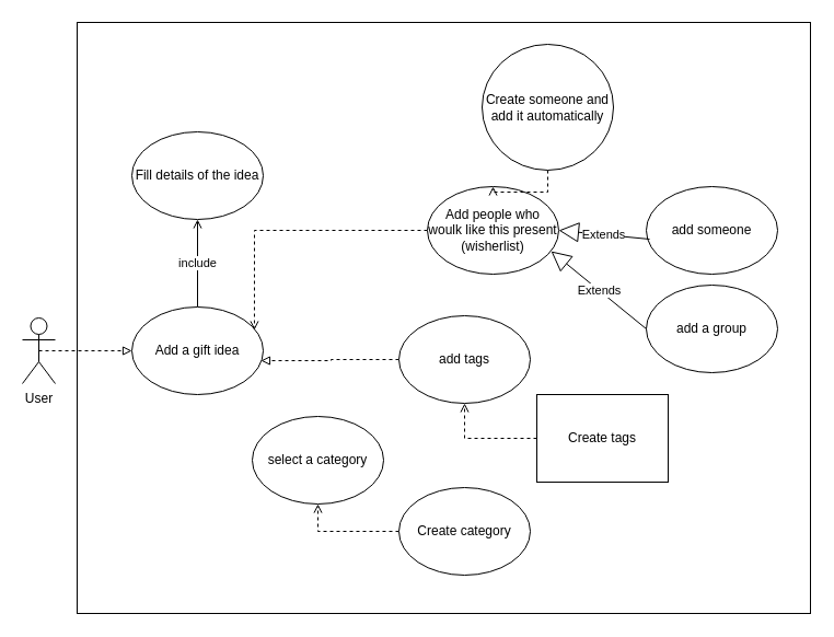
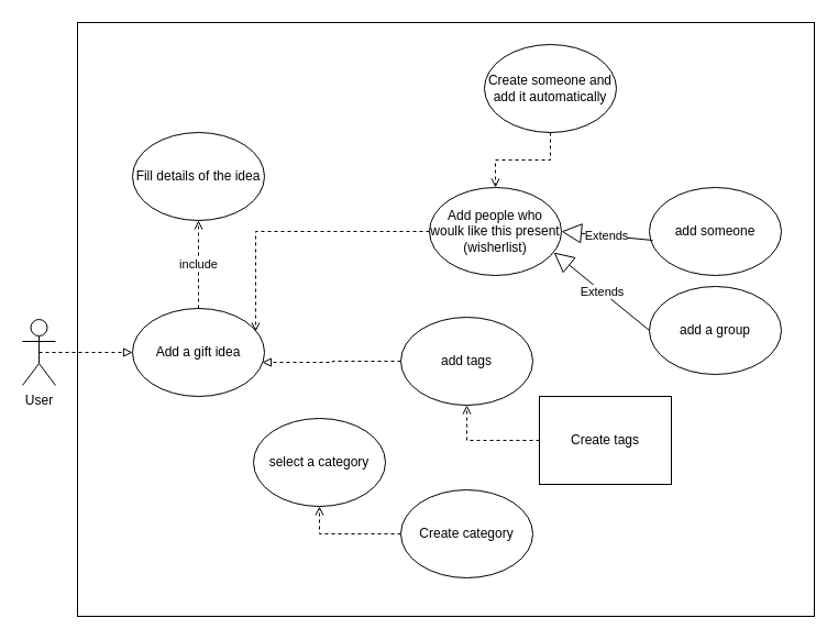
  <mxCell id="0" />
  <mxCell id="1" parent="0" />
  <mxCell id="2" value="" style="rounded=0;whiteSpace=wrap;html=1;" vertex="1" parent="1"><mxGeometry x="70" y="20" width="670" height="540" as="geometry" /></mxCell>
  <mxCell id="3" style="edgeStyle=orthogonalEdgeStyle;rounded=0;orthogonalLoop=1;jettySize=auto;html=1;exitX=0.5;exitY=0.5;exitDx=0;exitDy=0;exitPerimeter=0;entryX=0;entryY=0.5;entryDx=0;entryDy=0;dashed=1;endArrow=block;endFill=0;" edge="1" parent="1" source="4" target="6"><mxGeometry relative="1" as="geometry" /></mxCell>
  <mxCell id="4" value="User" style="shape=umlActor;verticalLabelPosition=bottom;labelBackgroundColor=#ffffff;verticalAlign=top;html=1;outlineConnect=0;" vertex="1" parent="1"><mxGeometry x="20" y="290" width="30" height="60" as="geometry" /></mxCell>
- <mxCell id="5" value="include" style="edgeStyle=orthogonalEdgeStyle;rounded=0;orthogonalLoop=1;jettySize=auto;html=1;exitX=0.5;exitY=0;exitDx=0;exitDy=0;entryX=0.5;entryY=1;entryDx=0;entryDy=0;endArrow=open;endFill=0;dashed=0;" edge="1" parent="1" source="6" target="14"><mxGeometry relative="1" as="geometry" /></mxCell>
+ <mxCell id="5" value="include" style="edgeStyle=orthogonalEdgeStyle;rounded=0;orthogonalLoop=1;jettySize=auto;html=1;exitX=0.5;exitY=0;exitDx=0;exitDy=0;entryX=0.5;entryY=1;entryDx=0;entryDy=0;endArrow=open;endFill=0;dashed=1;" edge="1" parent="1" source="6" target="14"><mxGeometry relative="1" as="geometry" /></mxCell>
  <mxCell id="6" value="Add a gift idea" style="ellipse;whiteSpace=wrap;html=1;" vertex="1" parent="1"><mxGeometry x="120" y="280" width="120" height="80" as="geometry" /></mxCell>
  <mxCell id="7" style="edgeStyle=orthogonalEdgeStyle;rounded=0;orthogonalLoop=1;jettySize=auto;html=1;exitX=0;exitY=0.5;exitDx=0;exitDy=0;entryX=0.983;entryY=0.613;entryDx=0;entryDy=0;entryPerimeter=0;dashed=1;endArrow=block;endFill=0;" edge="1" parent="1" source="8" target="6"><mxGeometry relative="1" as="geometry" /></mxCell>
  <mxCell id="8" value="add tags" style="ellipse;whiteSpace=wrap;html=1;" vertex="1" parent="1"><mxGeometry x="364" y="288" width="120" height="80" as="geometry" /></mxCell>
  <mxCell id="9" value="select a category" style="ellipse;whiteSpace=wrap;html=1;" vertex="1" parent="1"><mxGeometry x="230" y="380" width="120" height="80" as="geometry" /></mxCell>
  <mxCell id="10" style="edgeStyle=orthogonalEdgeStyle;rounded=0;orthogonalLoop=1;jettySize=auto;html=1;exitX=0;exitY=0.5;exitDx=0;exitDy=0;entryX=0.933;entryY=0.263;entryDx=0;entryDy=0;entryPerimeter=0;dashed=1;endArrow=open;endFill=0;" edge="1" parent="1" source="11" target="6"><mxGeometry relative="1" as="geometry" /></mxCell>
  <mxCell id="11" value="Add people who woulk like this present (wisherlist)" style="ellipse;whiteSpace=wrap;html=1;" vertex="1" parent="1"><mxGeometry x="390" y="170" width="120" height="80" as="geometry" /></mxCell>
  <mxCell id="12" value="add someone" style="ellipse;whiteSpace=wrap;html=1;" vertex="1" parent="1"><mxGeometry x="590" y="170" width="120" height="80" as="geometry" /></mxCell>
  <mxCell id="13" value="add a group" style="ellipse;whiteSpace=wrap;html=1;" vertex="1" parent="1"><mxGeometry x="590" y="260" width="120" height="80" as="geometry" /></mxCell>
  <mxCell id="14" value="Fill details of the idea" style="ellipse;whiteSpace=wrap;html=1;" vertex="1" parent="1"><mxGeometry x="120" y="120" width="120" height="80" as="geometry" /></mxCell>
  <mxCell id="15" value="Extends" style="endArrow=block;endSize=16;endFill=0;html=1;entryX=1;entryY=0.5;entryDx=0;entryDy=0;exitX=0.025;exitY=0.6;exitDx=0;exitDy=0;exitPerimeter=0;" edge="1" parent="1" source="12" target="11"><mxGeometry width="160" relative="1" as="geometry"><mxPoint x="310" y="320" as="sourcePoint" /><mxPoint x="470" y="320" as="targetPoint" /></mxGeometry></mxCell>
  <mxCell id="16" value="Extends" style="endArrow=block;endSize=16;endFill=0;html=1;exitX=0;exitY=0.5;exitDx=0;exitDy=0;entryX=0.942;entryY=0.738;entryDx=0;entryDy=0;entryPerimeter=0;" edge="1" parent="1" source="13" target="11"><mxGeometry width="160" relative="1" as="geometry"><mxPoint x="603" y="228" as="sourcePoint" /><mxPoint x="460" y="220" as="targetPoint" /></mxGeometry></mxCell>
  <mxCell id="17" style="edgeStyle=orthogonalEdgeStyle;rounded=0;orthogonalLoop=1;jettySize=auto;html=1;exitX=0.5;exitY=1;exitDx=0;exitDy=0;dashed=1;endArrow=open;endFill=0;" edge="1" parent="1" source="18" target="11"><mxGeometry relative="1" as="geometry" /></mxCell>
- <mxCell id="18" value="Create someone and add it automatically" style="ellipse;whiteSpace=wrap;html=1;" vertex="1" parent="1"><mxGeometry x="440" y="40" width="120" height="115" as="geometry" /></mxCell>
+ <mxCell id="18" value="Create someone and add it automatically" style="ellipse;whiteSpace=wrap;html=1;" vertex="1" parent="1"><mxGeometry x="440" y="40" width="120" height="80" as="geometry" /></mxCell>
  <mxCell id="19" style="edgeStyle=orthogonalEdgeStyle;rounded=0;orthogonalLoop=1;jettySize=auto;html=1;exitX=0;exitY=0.5;exitDx=0;exitDy=0;entryX=0.5;entryY=1;entryDx=0;entryDy=0;dashed=1;endArrow=open;endFill=0;" edge="1" parent="1" source="20" target="8"><mxGeometry relative="1" as="geometry" /></mxCell>
  <mxCell id="20" value="Create tags" style="whiteSpace=wrap;html=1;rounded=0;" vertex="1" parent="1"><mxGeometry x="490" y="360" width="120" height="80" as="geometry" /></mxCell>
  <mxCell id="21" style="edgeStyle=orthogonalEdgeStyle;rounded=0;orthogonalLoop=1;jettySize=auto;html=1;exitX=0;exitY=0.5;exitDx=0;exitDy=0;entryX=0.5;entryY=1;entryDx=0;entryDy=0;dashed=1;endArrow=open;endFill=0;" edge="1" parent="1" source="22" target="9"><mxGeometry relative="1" as="geometry" /></mxCell>
  <mxCell id="22" value="Create category" style="ellipse;whiteSpace=wrap;html=1;" vertex="1" parent="1"><mxGeometry x="364" y="445" width="120" height="80" as="geometry" /></mxCell>
